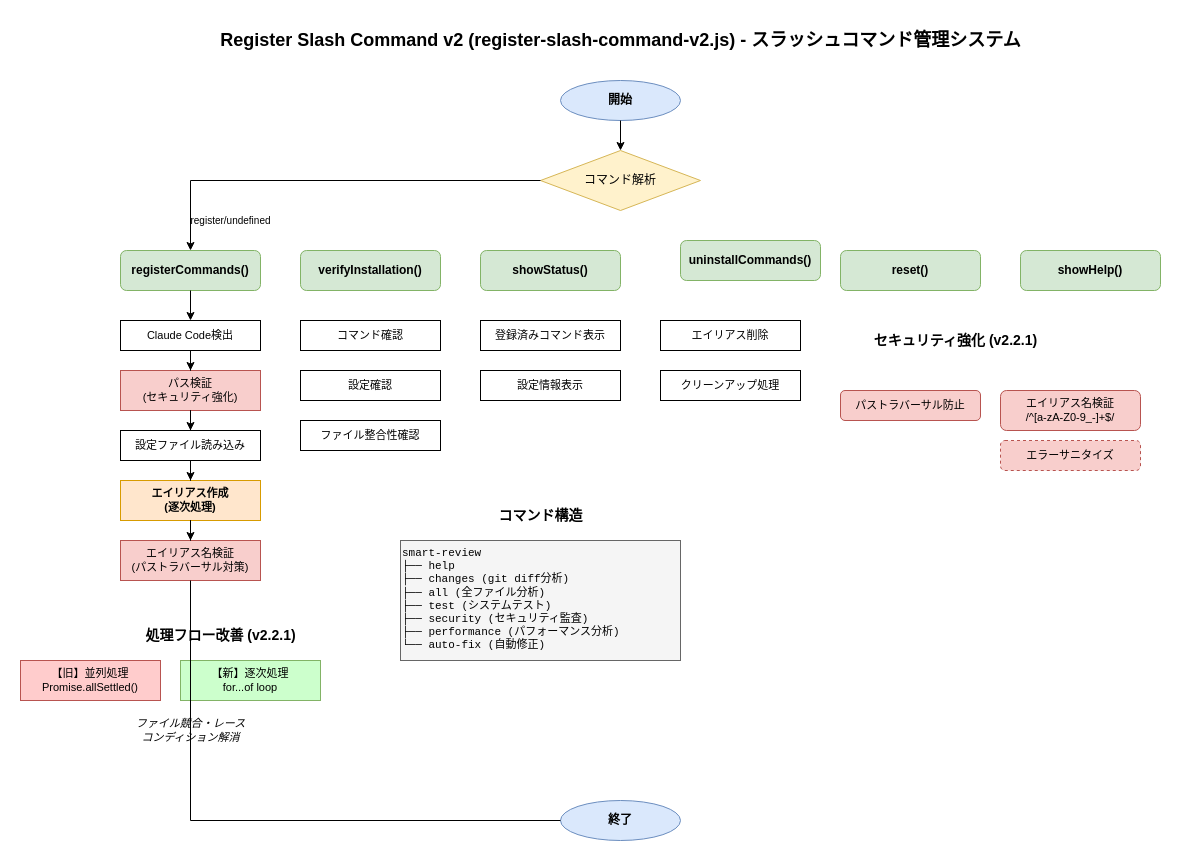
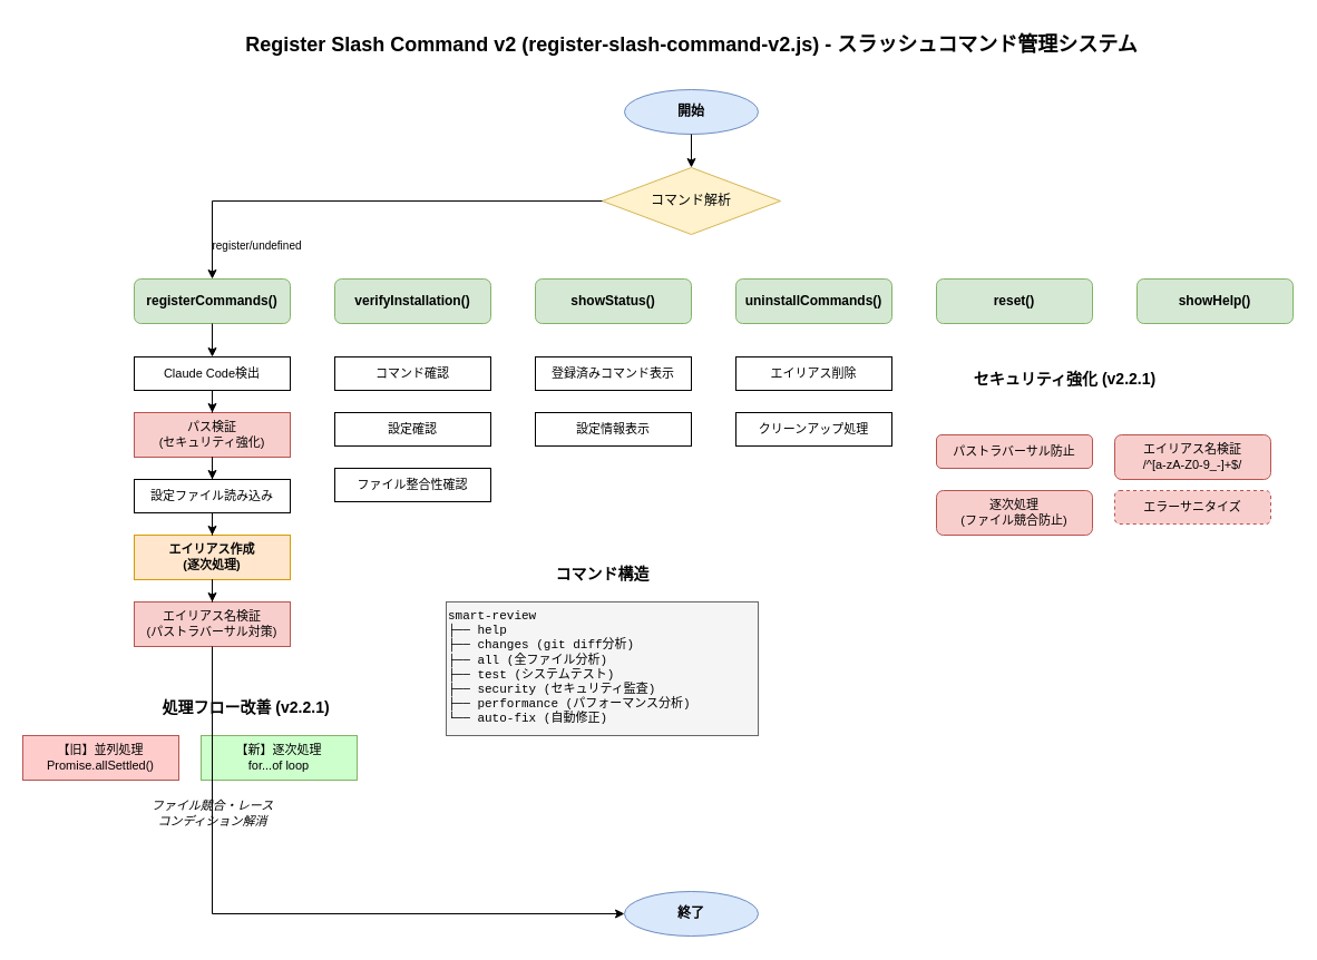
  <mxCell id="0" />
  <mxCell id="1" parent="0" />
  <mxCell id="2" value="Register Slash Command v2 (register-slash-command-v2.js) - スラッシュコマンド管理システム" style="text;html=1;align=center;verticalAlign=middle;resizable=0;points=[];autosize=1;strokeColor=none;fillColor=none;fontSize=18;fontStyle=1" vertex="1" parent="1"><mxGeometry x="270" y="20" width="700" height="40" as="geometry" /></mxCell>
  <mxCell id="3" value="開始" style="ellipse;whiteSpace=wrap;html=1;fillColor=#dae8fc;strokeColor=#6c8ebf;fontSize=12;fontStyle=1" vertex="1" parent="1"><mxGeometry x="560" y="80" width="120" height="40" as="geometry" /></mxCell>
  <mxCell id="4" value="コマンド解析" style="rhombus;whiteSpace=wrap;html=1;fillColor=#fff2cc;strokeColor=#d6b656;fontSize=12" vertex="1" parent="1"><mxGeometry x="540" y="150" width="160" height="60" as="geometry" /></mxCell>
  <mxCell id="5" value="registerCommands()" style="rounded=1;whiteSpace=wrap;html=1;fillColor=#d5e8d4;strokeColor=#82b366;fontSize=12;fontStyle=1" vertex="1" parent="1"><mxGeometry x="120" y="250" width="140" height="40" as="geometry" /></mxCell>
  <mxCell id="6" value="Claude Code検出" style="rounded=0;whiteSpace=wrap;html=1;fontSize=11" vertex="1" parent="1"><mxGeometry x="120" y="320" width="140" height="30" as="geometry" /></mxCell>
  <mxCell id="7" value="パス検証&#10;(セキュリティ強化)" style="rounded=0;whiteSpace=wrap;html=1;fillColor=#f8cecc;strokeColor=#b85450;fontSize=11" vertex="1" parent="1"><mxGeometry x="120" y="370" width="140" height="40" as="geometry" /></mxCell>
  <mxCell id="8" value="設定ファイル読み込み" style="rounded=0;whiteSpace=wrap;html=1;fontSize=11" vertex="1" parent="1"><mxGeometry x="120" y="430" width="140" height="30" as="geometry" /></mxCell>
  <mxCell id="9" value="エイリアス作成&#10;(逐次処理)" style="rounded=0;whiteSpace=wrap;html=1;fillColor=#ffe6cc;strokeColor=#d79b00;fontSize=11;fontStyle=1" vertex="1" parent="1"><mxGeometry x="120" y="480" width="140" height="40" as="geometry" /></mxCell>
  <mxCell id="10" value="エイリアス名検証&#10;(パストラバーサル対策)" style="rounded=0;whiteSpace=wrap;html=1;fillColor=#f8cecc;strokeColor=#b85450;fontSize=11" vertex="1" parent="1"><mxGeometry x="120" y="540" width="140" height="40" as="geometry" /></mxCell>
  <mxCell id="11" value="verifyInstallation()" style="rounded=1;whiteSpace=wrap;html=1;fillColor=#d5e8d4;strokeColor=#82b366;fontSize=12;fontStyle=1" vertex="1" parent="1"><mxGeometry x="300" y="250" width="140" height="40" as="geometry" /></mxCell>
  <mxCell id="12" value="コマンド確認" style="rounded=0;whiteSpace=wrap;html=1;fontSize=11" vertex="1" parent="1"><mxGeometry x="300" y="320" width="140" height="30" as="geometry" /></mxCell>
  <mxCell id="13" value="設定確認" style="rounded=0;whiteSpace=wrap;html=1;fontSize=11" vertex="1" parent="1"><mxGeometry x="300" y="370" width="140" height="30" as="geometry" /></mxCell>
  <mxCell id="14" value="ファイル整合性確認" style="rounded=0;whiteSpace=wrap;html=1;fontSize=11" vertex="1" parent="1"><mxGeometry x="300" y="420" width="140" height="30" as="geometry" /></mxCell>
  <mxCell id="15" value="showStatus()" style="rounded=1;whiteSpace=wrap;html=1;fillColor=#d5e8d4;strokeColor=#82b366;fontSize=12;fontStyle=1" vertex="1" parent="1"><mxGeometry x="480" y="250" width="140" height="40" as="geometry" /></mxCell>
  <mxCell id="16" value="登録済みコマンド表示" style="rounded=0;whiteSpace=wrap;html=1;fontSize=11" vertex="1" parent="1"><mxGeometry x="480" y="320" width="140" height="30" as="geometry" /></mxCell>
  <mxCell id="17" value="設定情報表示" style="rounded=0;whiteSpace=wrap;html=1;fontSize=11" vertex="1" parent="1"><mxGeometry x="480" y="370" width="140" height="30" as="geometry" /></mxCell>
- <mxCell id="18" value="uninstallCommands()" style="rounded=1;whiteSpace=wrap;html=1;fillColor=#d5e8d4;strokeColor=#82b366;fontSize=12;fontStyle=1" vertex="1" parent="1"><mxGeometry x="680" y="240" width="140" height="40" as="geometry" /></mxCell>
+ <mxCell id="18" value="uninstallCommands()" style="rounded=1;whiteSpace=wrap;html=1;fillColor=#d5e8d4;strokeColor=#82b366;fontSize=12;fontStyle=1" vertex="1" parent="1"><mxGeometry x="660" y="250" width="140" height="40" as="geometry" /></mxCell>
  <mxCell id="19" value="エイリアス削除" style="rounded=0;whiteSpace=wrap;html=1;fontSize=11" vertex="1" parent="1"><mxGeometry x="660" y="320" width="140" height="30" as="geometry" /></mxCell>
  <mxCell id="20" value="クリーンアップ処理" style="rounded=0;whiteSpace=wrap;html=1;fontSize=11" vertex="1" parent="1"><mxGeometry x="660" y="370" width="140" height="30" as="geometry" /></mxCell>
  <mxCell id="21" value="reset()" style="rounded=1;whiteSpace=wrap;html=1;fillColor=#d5e8d4;strokeColor=#82b366;fontSize=12;fontStyle=1" vertex="1" parent="1"><mxGeometry x="840" y="250" width="140" height="40" as="geometry" /></mxCell>
  <mxCell id="22" value="showHelp()" style="rounded=1;whiteSpace=wrap;html=1;fillColor=#d5e8d4;strokeColor=#82b366;fontSize=12;fontStyle=1" vertex="1" parent="1"><mxGeometry x="1020" y="250" width="140" height="40" as="geometry" /></mxCell>
  <mxCell id="23" value="セキュリティ強化 (v2.2.1)" style="text;html=1;align=center;verticalAlign=middle;resizable=0;points=[];autosize=1;strokeColor=none;fillColor=none;fontSize=14;fontStyle=1" vertex="1" parent="1"><mxGeometry x="855" y="325" width="200" height="30" as="geometry" /></mxCell>
  <mxCell id="24" value="パストラバーサル防止" style="rounded=1;whiteSpace=wrap;html=1;fillColor=#f8cecc;strokeColor=#b85450;fontSize=11" vertex="1" parent="1"><mxGeometry x="840" y="390" width="140" height="30" as="geometry" /></mxCell>
  <mxCell id="25" value="エイリアス名検証&#10;/^[a-zA-Z0-9_-]+$/" style="rounded=1;whiteSpace=wrap;html=1;fillColor=#f8cecc;strokeColor=#b85450;fontSize=11" vertex="1" parent="1"><mxGeometry x="1000" y="390" width="140" height="40" as="geometry" /></mxCell>
+ <mxCell id="26" value="逐次処理&#10;(ファイル競合防止)" style="rounded=1;whiteSpace=wrap;html=1;fillColor=#f8cecc;strokeColor=#b85450;fontSize=11" vertex="1" parent="1"><mxGeometry x="840" y="440" width="140" height="40" as="geometry" /></mxCell>
  <mxCell id="27" value="エラーサニタイズ" style="rounded=1;whiteSpace=wrap;html=1;fillColor=#f8cecc;strokeColor=#b85450;fontSize=11;dashed=1;" vertex="1" parent="1"><mxGeometry x="1000" y="440" width="140" height="30" as="geometry" /></mxCell>
  <mxCell id="28" value="コマンド構造" style="text;html=1;align=center;verticalAlign=middle;resizable=0;points=[];autosize=1;strokeColor=none;fillColor=none;fontSize=14;fontStyle=1" vertex="1" parent="1"><mxGeometry x="480" y="500" width="120" height="30" as="geometry" /></mxCell>
  <mxCell id="29" value="smart-review&#10;├── help&#10;├── changes (git diff分析)&#10;├── all (全ファイル分析)&#10;├── test (システムテスト)&#10;├── security (セキュリティ監査)&#10;├── performance (パフォーマンス分析)&#10;└── auto-fix (自動修正)" style="text;html=1;align=left;verticalAlign=top;resizable=0;points=[];autosize=1;strokeColor=#666666;fillColor=#f5f5f5;fontSize=11;fontFamily=Courier New" vertex="1" parent="1"><mxGeometry x="400" y="540" width="280" height="120" as="geometry" /></mxCell>
  <mxCell id="30" value="処理フロー改善 (v2.2.1)" style="text;html=1;align=center;verticalAlign=middle;resizable=0;points=[];autosize=1;strokeColor=none;fillColor=none;fontSize=14;fontStyle=1" vertex="1" parent="1"><mxGeometry x="120" y="620" width="200" height="30" as="geometry" /></mxCell>
  <mxCell id="31" value="【旧】並列処理&#10;Promise.allSettled()" style="rounded=0;whiteSpace=wrap;html=1;fillColor=#ffcccc;strokeColor=#b85450;fontSize=11" vertex="1" parent="1"><mxGeometry x="20" y="660" width="140" height="40" as="geometry" /></mxCell>
  <mxCell id="32" value="【新】逐次処理&#10;for...of loop" style="rounded=0;whiteSpace=wrap;html=1;fillColor=#ccffcc;strokeColor=#82b366;fontSize=11" vertex="1" parent="1"><mxGeometry x="180" y="660" width="140" height="40" as="geometry" /></mxCell>
  <mxCell id="33" value="ファイル競合・レース&#10;コンディション解消" style="text;html=1;align=center;verticalAlign=middle;resizable=0;points=[];autosize=1;strokeColor=none;fillColor=none;fontSize=11;fontStyle=2" vertex="1" parent="1"><mxGeometry x="120" y="710" width="140" height="40" as="geometry" /></mxCell>
  <mxCell id="34" style="edgeStyle=orthogonalEdgeStyle;rounded=0;orthogonalLoop=1;jettySize=auto;html=1;" edge="1" parent="1" source="3" target="4"><mxGeometry relative="1" as="geometry" /></mxCell>
  <mxCell id="35" style="edgeStyle=orthogonalEdgeStyle;rounded=0;orthogonalLoop=1;jettySize=auto;html=1;" edge="1" parent="1" source="4" target="5"><mxGeometry relative="1" as="geometry"><Array as="points"><mxPoint x="190" y="180" /></Array></mxGeometry></mxCell>
  <mxCell id="36" value="register/undefined" style="text;html=1;align=center;verticalAlign=middle;resizable=0;points=[];autosize=1;strokeColor=none;fillColor=none;fontSize=10" vertex="1" parent="1"><mxGeometry x="170" y="210" width="120" height="20" as="geometry" /></mxCell>
  <mxCell id="37" style="edgeStyle=orthogonalEdgeStyle;rounded=0;orthogonalLoop=1;jettySize=auto;html=1;" edge="1" parent="1" source="5" target="6"><mxGeometry relative="1" as="geometry" /></mxCell>
  <mxCell id="38" style="edgeStyle=orthogonalEdgeStyle;rounded=0;orthogonalLoop=1;jettySize=auto;html=1;" edge="1" parent="1" source="6" target="7"><mxGeometry relative="1" as="geometry" /></mxCell>
  <mxCell id="39" style="edgeStyle=orthogonalEdgeStyle;rounded=0;orthogonalLoop=1;jettySize=auto;html=1;" edge="1" parent="1" source="7" target="8"><mxGeometry relative="1" as="geometry" /></mxCell>
  <mxCell id="40" style="edgeStyle=orthogonalEdgeStyle;rounded=0;orthogonalLoop=1;jettySize=auto;html=1;" edge="1" parent="1" source="8" target="9"><mxGeometry relative="1" as="geometry" /></mxCell>
  <mxCell id="41" style="edgeStyle=orthogonalEdgeStyle;rounded=0;orthogonalLoop=1;jettySize=auto;html=1;" edge="1" parent="1" source="9" target="10"><mxGeometry relative="1" as="geometry" /></mxCell>
  <mxCell id="42" value="終了" style="ellipse;whiteSpace=wrap;html=1;fillColor=#dae8fc;strokeColor=#6c8ebf;fontSize=12;fontStyle=1" vertex="1" parent="1"><mxGeometry x="560" y="800" width="120" height="40" as="geometry" /></mxCell>
- <mxCell id="43" style="edgeStyle=orthogonalEdgeStyle;rounded=0;orthogonalLoop=1;jettySize=auto;html=1;endArrow=none;" edge="1" parent="1" source="10" target="42"><mxGeometry relative="1" as="geometry"><Array as="points"><mxPoint x="190" y="820" /></Array></mxGeometry></mxCell>
+ <mxCell id="43" style="edgeStyle=orthogonalEdgeStyle;rounded=0;orthogonalLoop=1;jettySize=auto;html=1;" edge="1" parent="1" source="10" target="42"><mxGeometry relative="1" as="geometry"><Array as="points"><mxPoint x="190" y="820" /></Array></mxGeometry></mxCell>
